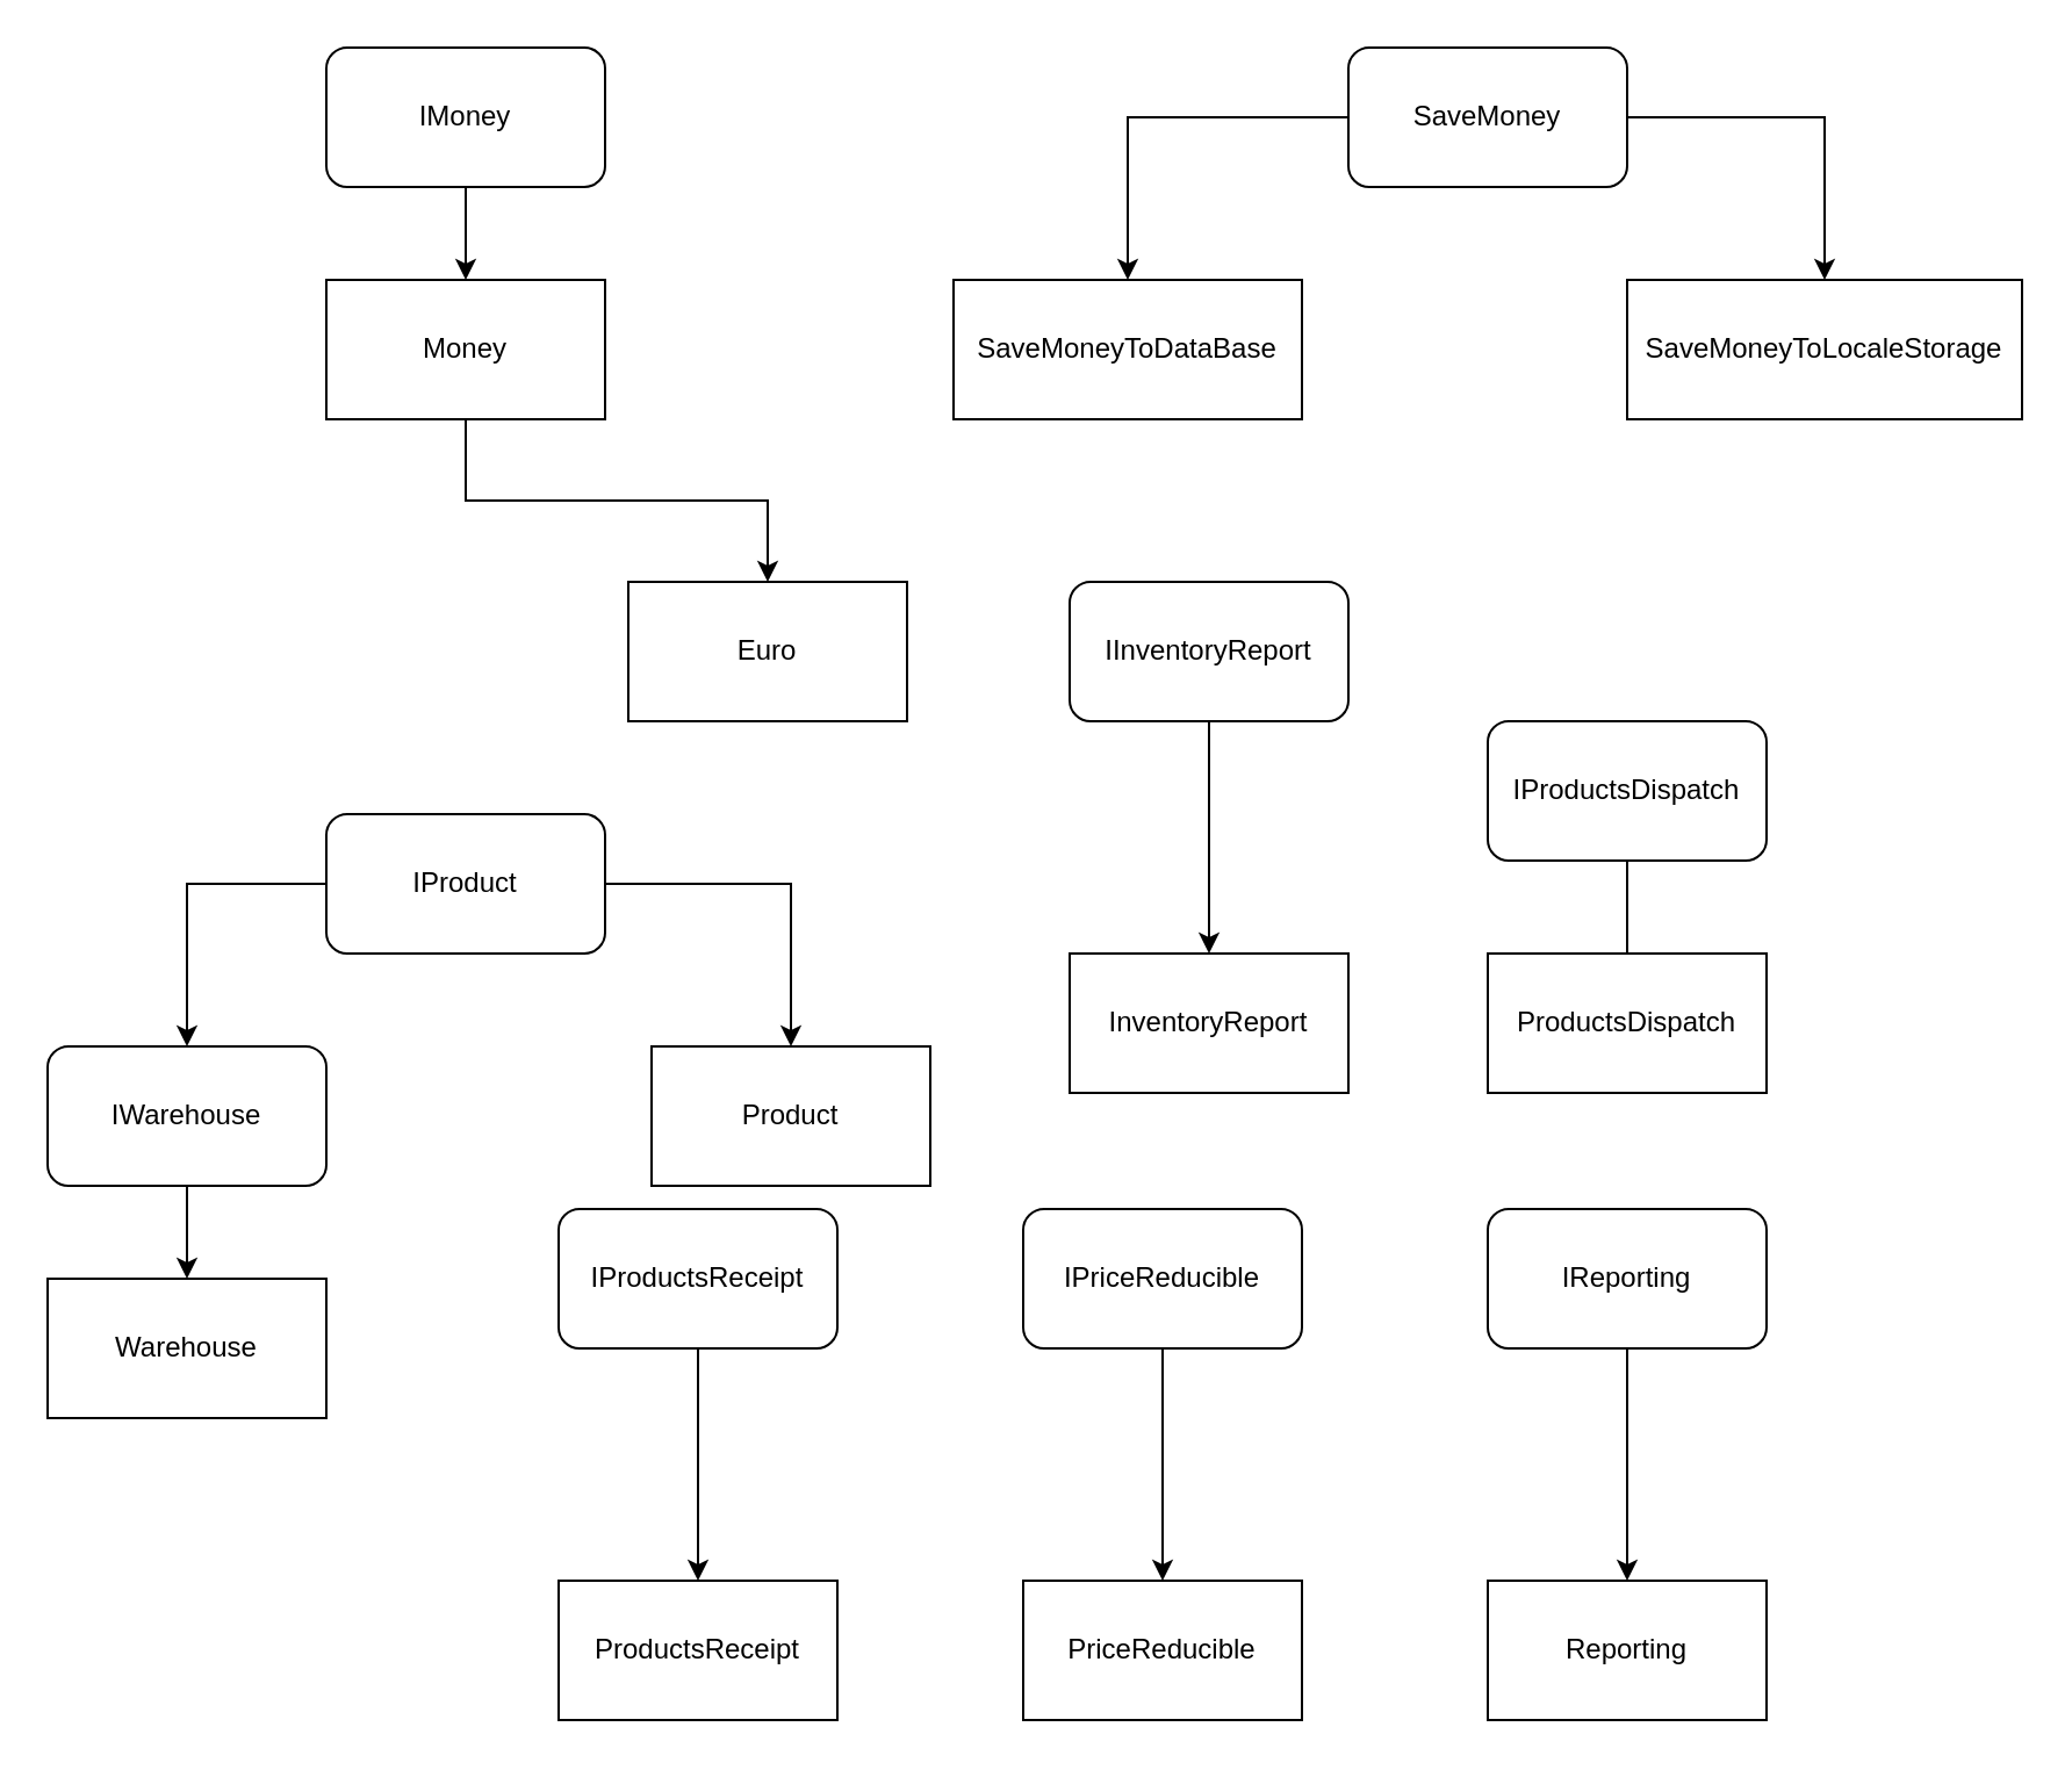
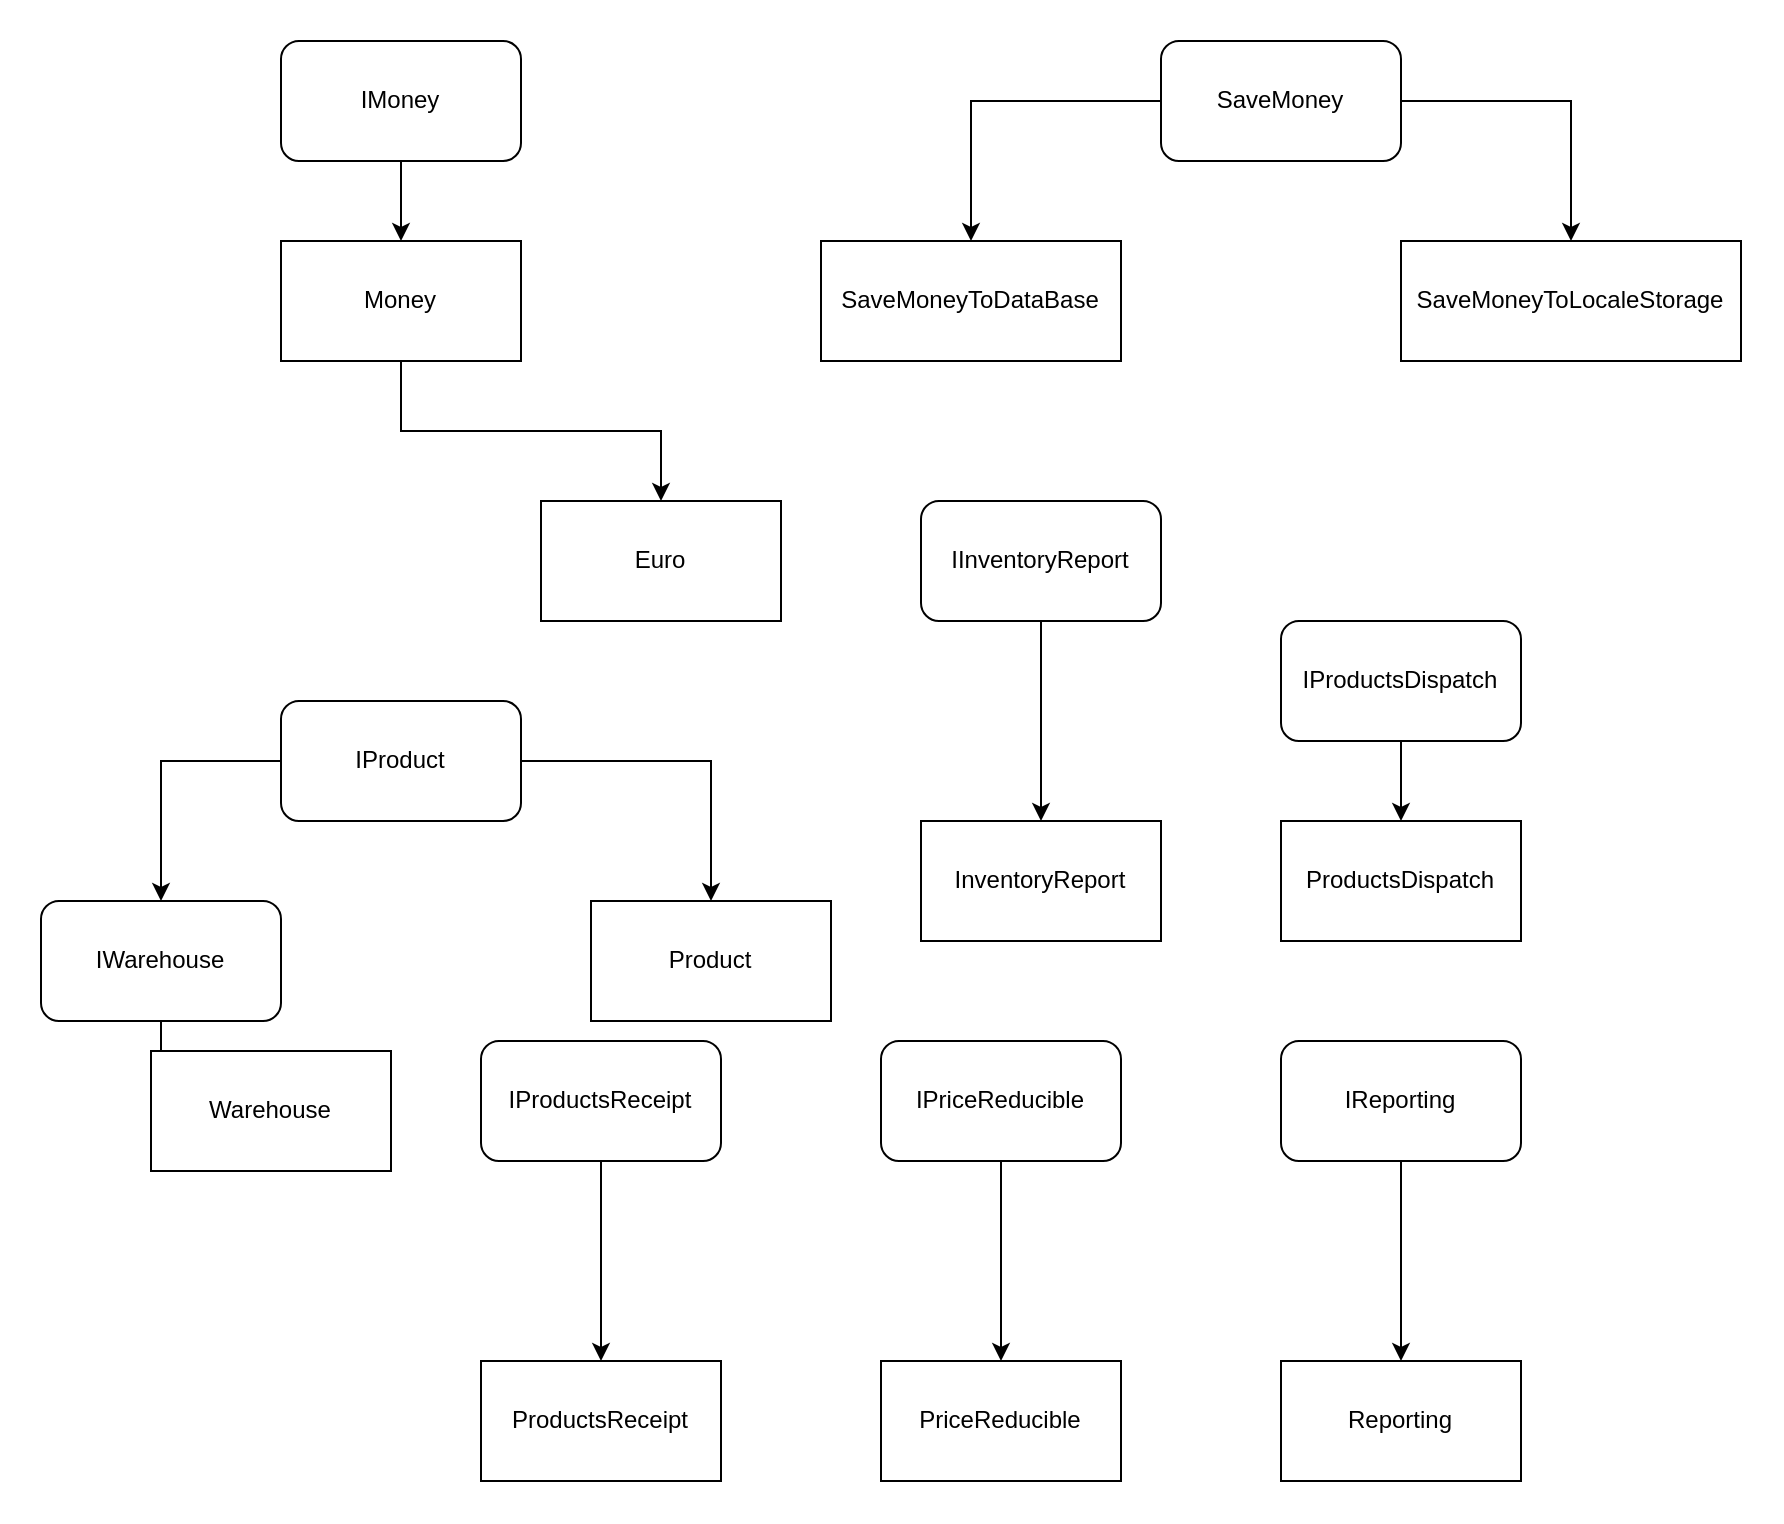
  <mxCell id="0" />
  <mxCell id="1" parent="0" />
  <mxCell id="2" style="edgeStyle=orthogonalEdgeStyle;rounded=0;orthogonalLoop=1;jettySize=auto;html=1;exitX=0.5;exitY=1;exitDx=0;exitDy=0;entryX=0.5;entryY=0;entryDx=0;entryDy=0;" edge="1" parent="1" source="3" target="5"><mxGeometry relative="1" as="geometry" /></mxCell>
  <mxCell id="3" value="IMoney" style="rounded=1;whiteSpace=wrap;html=1;" vertex="1" parent="1"><mxGeometry x="140" y="20" width="120" height="60" as="geometry" /></mxCell>
  <mxCell id="4" style="edgeStyle=orthogonalEdgeStyle;rounded=0;orthogonalLoop=1;jettySize=auto;html=1;exitX=0.5;exitY=1;exitDx=0;exitDy=0;" edge="1" parent="1" source="5" target="6"><mxGeometry relative="1" as="geometry"><mxPoint x="330" y="270" as="targetPoint" /></mxGeometry></mxCell>
  <mxCell id="5" value="Money" style="rounded=0;whiteSpace=wrap;html=1;" vertex="1" parent="1"><mxGeometry x="140" y="120" width="120" height="60" as="geometry" /></mxCell>
  <mxCell id="6" value="Euro" style="rounded=0;whiteSpace=wrap;html=1;" vertex="1" parent="1"><mxGeometry x="270" y="250" width="120" height="60" as="geometry" /></mxCell>
  <mxCell id="7" style="edgeStyle=orthogonalEdgeStyle;rounded=0;orthogonalLoop=1;jettySize=auto;html=1;" edge="1" parent="1" source="9" target="10"><mxGeometry relative="1" as="geometry"><mxPoint x="470" y="150" as="targetPoint" /></mxGeometry></mxCell>
  <mxCell id="8" style="edgeStyle=orthogonalEdgeStyle;rounded=0;orthogonalLoop=1;jettySize=auto;html=1;exitX=1;exitY=0.5;exitDx=0;exitDy=0;" edge="1" parent="1" source="9" target="11"><mxGeometry relative="1" as="geometry"><mxPoint x="800" y="120" as="targetPoint" /></mxGeometry></mxCell>
  <mxCell id="9" value="SaveMoney" style="rounded=1;whiteSpace=wrap;html=1;" vertex="1" parent="1"><mxGeometry x="580" y="20" width="120" height="60" as="geometry" /></mxCell>
  <mxCell id="10" value="SaveMoneyToDataBase" style="rounded=0;whiteSpace=wrap;html=1;" vertex="1" parent="1"><mxGeometry x="410" y="120" width="150" height="60" as="geometry" /></mxCell>
  <mxCell id="11" value="SaveMoneyToLocaleStorage" style="rounded=0;whiteSpace=wrap;html=1;" vertex="1" parent="1"><mxGeometry x="700" y="120" width="170" height="60" as="geometry" /></mxCell>
  <mxCell id="12" style="edgeStyle=orthogonalEdgeStyle;rounded=0;orthogonalLoop=1;jettySize=auto;html=1;entryX=0.5;entryY=0;entryDx=0;entryDy=0;" edge="1" parent="1" source="14" target="15"><mxGeometry relative="1" as="geometry"><mxPoint x="350" y="460" as="targetPoint" /></mxGeometry></mxCell>
  <mxCell id="13" style="edgeStyle=orthogonalEdgeStyle;rounded=0;orthogonalLoop=1;jettySize=auto;html=1;exitX=0;exitY=0.5;exitDx=0;exitDy=0;" edge="1" parent="1" source="14" target="17"><mxGeometry relative="1" as="geometry" /></mxCell>
  <mxCell id="14" value="IProduct" style="rounded=1;whiteSpace=wrap;html=1;" vertex="1" parent="1"><mxGeometry x="140" y="350" width="120" height="60" as="geometry" /></mxCell>
- <mxCell id="15" value="Product" style="rounded=0;whiteSpace=wrap;html=1;" vertex="1" parent="1"><mxGeometry x="280" y="450" width="120" height="60" as="geometry" /></mxCell>
+ <mxCell id="15" value="Product" style="rounded=0;whiteSpace=wrap;html=1;" vertex="1" parent="1"><mxGeometry x="295" y="450" width="120" height="60" as="geometry" /></mxCell>
  <mxCell id="16" style="edgeStyle=orthogonalEdgeStyle;rounded=0;orthogonalLoop=1;jettySize=auto;html=1;" edge="1" parent="1" source="17" target="18"><mxGeometry relative="1" as="geometry"><mxPoint x="60" y="630" as="targetPoint" /></mxGeometry></mxCell>
  <mxCell id="17" value="IW&lt;span style=&quot;background-color: initial;&quot;&gt;arehouse&lt;/span&gt;" style="rounded=1;whiteSpace=wrap;html=1;" vertex="1" parent="1"><mxGeometry y="450" width="120" height="60" as="geometry" x="20" /></mxCell>
- <mxCell id="18" value="Warehouse" style="rounded=0;whiteSpace=wrap;html=1;" vertex="1" parent="1"><mxGeometry x="20" y="550" width="120" height="60" as="geometry" /></mxCell>
+ <mxCell id="18" value="Warehouse" style="rounded=0;whiteSpace=wrap;html=1;" vertex="1" parent="1"><mxGeometry x="75" y="525" width="120" height="60" as="geometry" /></mxCell>
  <mxCell id="19" value="InventoryReport" style="rounded=0;whiteSpace=wrap;html=1;" vertex="1" parent="1"><mxGeometry x="460" y="410" width="120" height="60" as="geometry" /></mxCell>
  <mxCell id="20" style="edgeStyle=orthogonalEdgeStyle;rounded=0;orthogonalLoop=1;jettySize=auto;html=1;exitX=0.5;exitY=1;exitDx=0;exitDy=0;entryX=0.5;entryY=0;entryDx=0;entryDy=0;" edge="1" parent="1" source="21" target="19"><mxGeometry relative="1" as="geometry" /></mxCell>
  <mxCell id="21" value="IInventoryReport" style="rounded=1;whiteSpace=wrap;html=1;" vertex="1" parent="1"><mxGeometry x="460" y="250" width="120" height="60" as="geometry" /></mxCell>
  <mxCell id="22" value="&lt;div&gt;&lt;span style=&quot;background-color: initial;&quot;&gt;ProductsDispatch&lt;/span&gt;&lt;br&gt;&lt;/div&gt;" style="rounded=0;whiteSpace=wrap;html=1;" vertex="1" parent="1"><mxGeometry x="640" y="410" width="120" height="60" as="geometry" /></mxCell>
- <mxCell id="23" style="edgeStyle=orthogonalEdgeStyle;rounded=0;orthogonalLoop=1;jettySize=auto;html=1;exitX=0.5;exitY=1;exitDx=0;exitDy=0;entryX=0.5;entryY=0;entryDx=0;entryDy=0;endArrow=none;" edge="1" parent="1" source="24" target="22"><mxGeometry relative="1" as="geometry" /></mxCell>
+ <mxCell id="23" style="edgeStyle=orthogonalEdgeStyle;rounded=0;orthogonalLoop=1;jettySize=auto;html=1;exitX=0.5;exitY=1;exitDx=0;exitDy=0;entryX=0.5;entryY=0;entryDx=0;entryDy=0;" edge="1" parent="1" source="24" target="22"><mxGeometry relative="1" as="geometry" /></mxCell>
  <mxCell id="24" value="IProductsDispatch" style="rounded=1;whiteSpace=wrap;html=1;" vertex="1" parent="1"><mxGeometry x="640" y="310" width="120" height="60" as="geometry" /></mxCell>
  <mxCell id="25" value="&lt;div&gt;&lt;span style=&quot;background-color: initial;&quot;&gt;ProductsReceipt&lt;/span&gt;&lt;br&gt;&lt;/div&gt;" style="rounded=0;whiteSpace=wrap;html=1;" vertex="1" parent="1"><mxGeometry x="240" y="680" width="120" height="60" as="geometry" /></mxCell>
  <mxCell id="26" style="edgeStyle=orthogonalEdgeStyle;rounded=0;orthogonalLoop=1;jettySize=auto;html=1;exitX=0.5;exitY=1;exitDx=0;exitDy=0;entryX=0.5;entryY=0;entryDx=0;entryDy=0;" edge="1" parent="1" source="27" target="25"><mxGeometry relative="1" as="geometry" /></mxCell>
  <mxCell id="27" value="IProductsReceipt" style="rounded=1;whiteSpace=wrap;html=1;" vertex="1" parent="1"><mxGeometry x="240" y="520" width="120" height="60" as="geometry" /></mxCell>
  <mxCell id="28" value="&lt;div&gt;PriceReducible&lt;br&gt;&lt;/div&gt;" style="rounded=0;whiteSpace=wrap;html=1;" vertex="1" parent="1"><mxGeometry x="440" y="680" width="120" height="60" as="geometry" /></mxCell>
  <mxCell id="29" style="edgeStyle=orthogonalEdgeStyle;rounded=0;orthogonalLoop=1;jettySize=auto;html=1;exitX=0.5;exitY=1;exitDx=0;exitDy=0;entryX=0.5;entryY=0;entryDx=0;entryDy=0;" edge="1" parent="1" source="30" target="28"><mxGeometry relative="1" as="geometry" /></mxCell>
  <mxCell id="30" value="IPriceReducible" style="rounded=1;whiteSpace=wrap;html=1;" vertex="1" parent="1"><mxGeometry x="440" y="520" width="120" height="60" as="geometry" /></mxCell>
  <mxCell id="31" value="&lt;div&gt;Reporting&lt;br&gt;&lt;/div&gt;" style="rounded=0;whiteSpace=wrap;html=1;" vertex="1" parent="1"><mxGeometry x="640" y="680" width="120" height="60" as="geometry" /></mxCell>
  <mxCell id="32" style="edgeStyle=orthogonalEdgeStyle;rounded=0;orthogonalLoop=1;jettySize=auto;html=1;exitX=0.5;exitY=1;exitDx=0;exitDy=0;entryX=0.5;entryY=0;entryDx=0;entryDy=0;" edge="1" parent="1" source="33" target="31"><mxGeometry relative="1" as="geometry" /></mxCell>
  <mxCell id="33" value="IReporting" style="rounded=1;whiteSpace=wrap;html=1;" vertex="1" parent="1"><mxGeometry x="640" y="520" width="120" height="60" as="geometry" /></mxCell>
